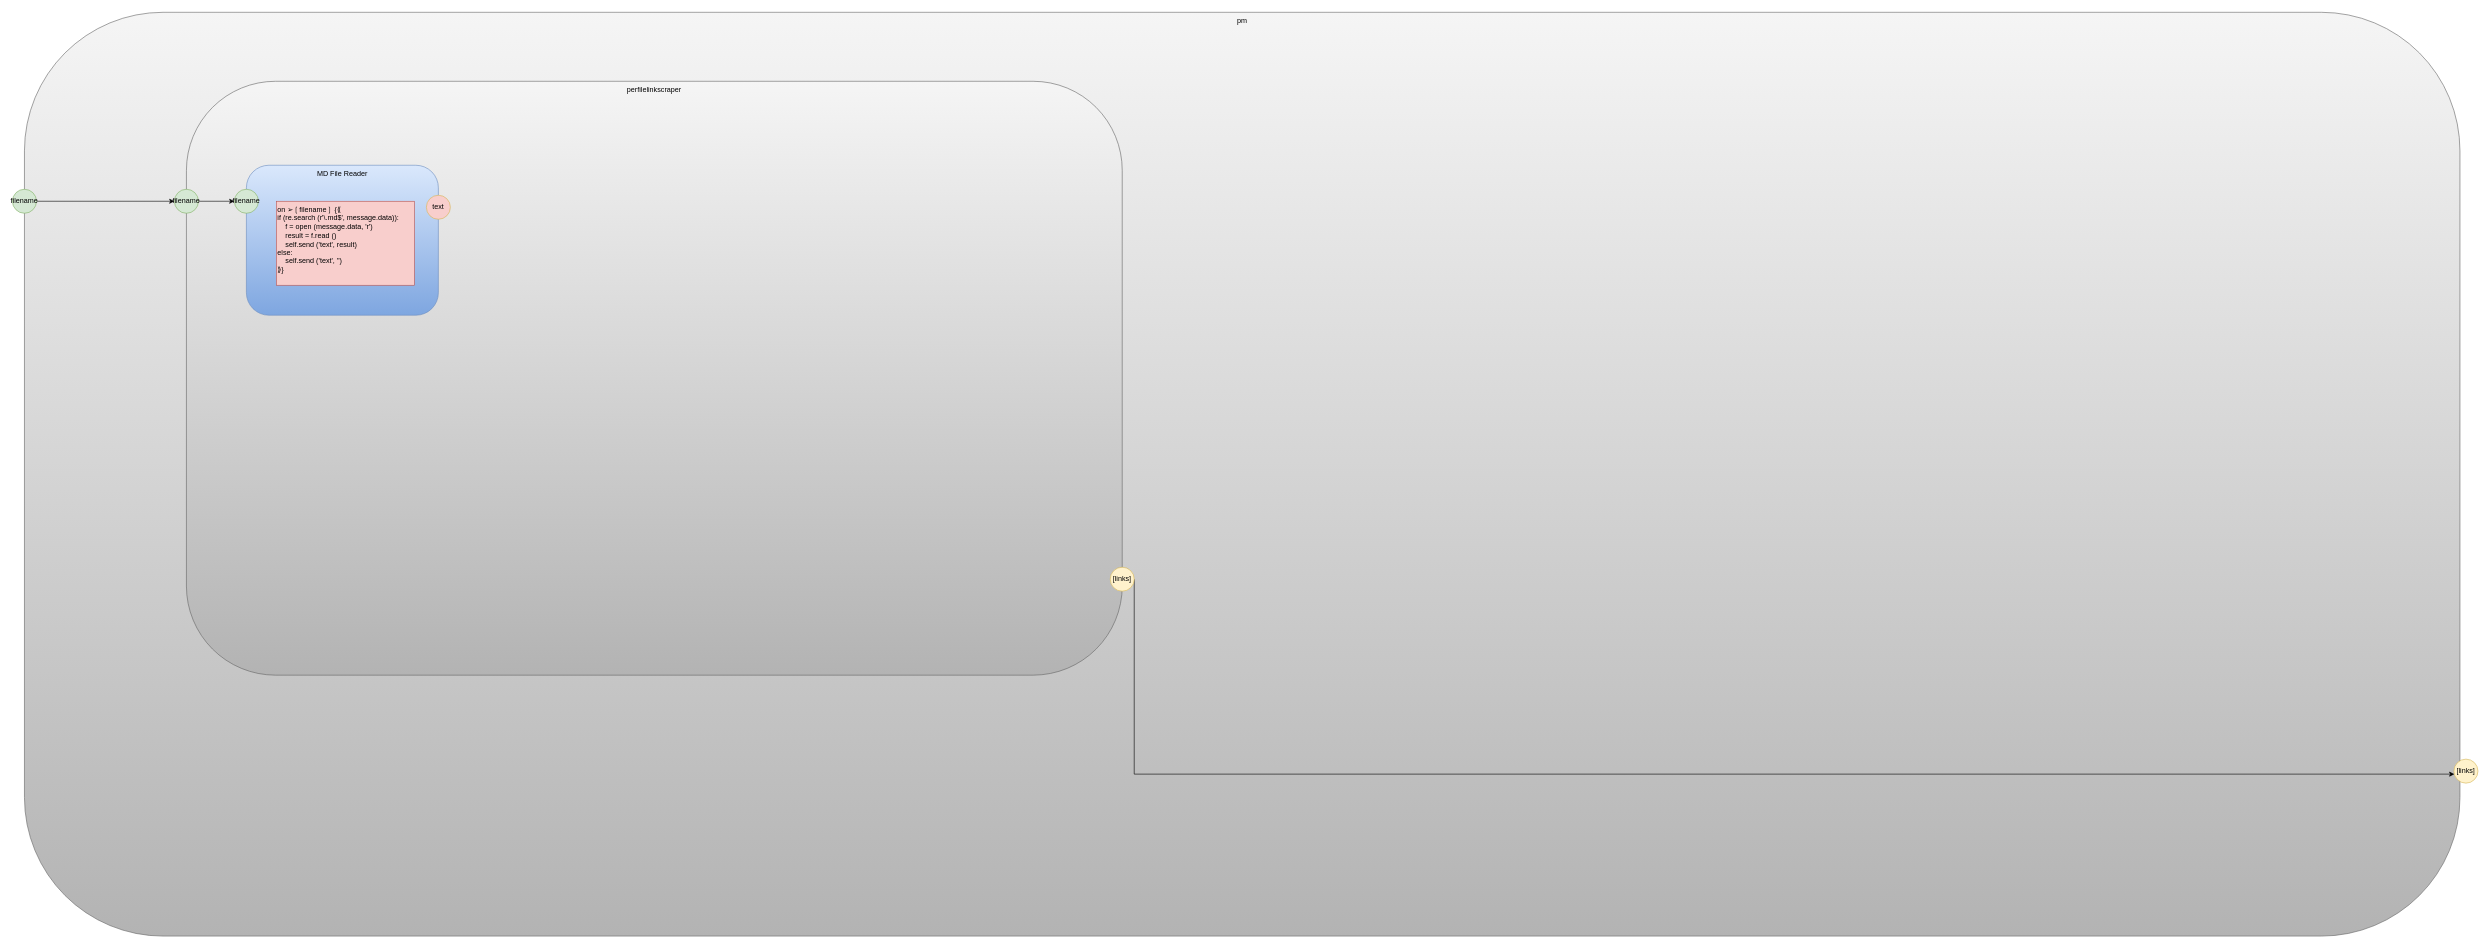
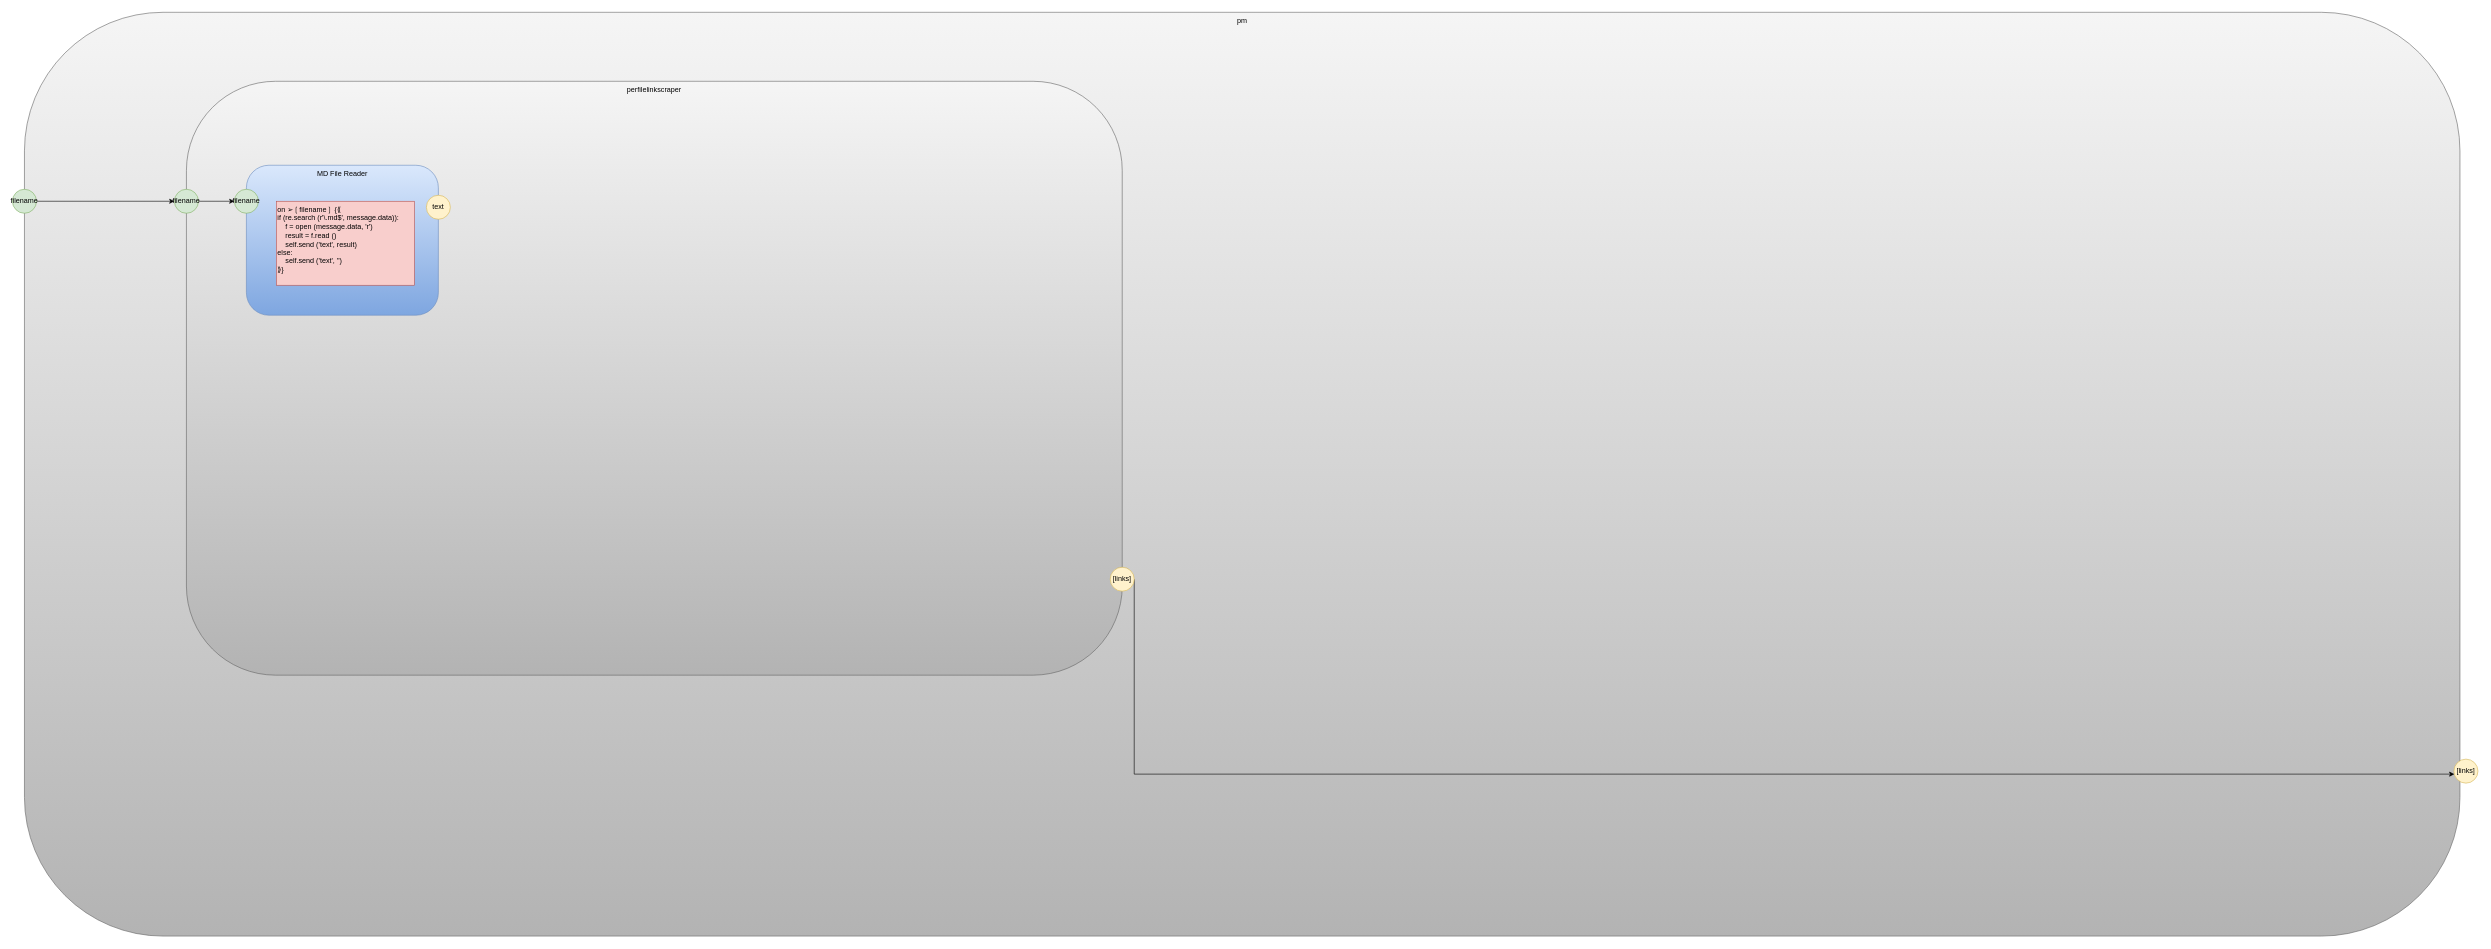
  <mxCell id="0" />
  <mxCell id="1" parent="0" />
  <mxCell id="2" value="pm" style="rounded=1;whiteSpace=wrap;html=1;horizontal=1;verticalAlign=top;fillColor=#f5f5f5;strokeColor=#666666;gradientColor=#b3b3b3;" vertex="1" parent="1"><mxGeometry x="40" y="20" width="4060" height="1540" as="geometry" /></mxCell>
  <mxCell id="3" value="perfilelinkscraper" style="rounded=1;whiteSpace=wrap;html=1;horizontal=1;verticalAlign=top;fillColor=#f5f5f5;strokeColor=#666666;gradientColor=#b3b3b3;" vertex="1" parent="1"><mxGeometry x="310" y="135" width="1560" height="990" as="geometry" /></mxCell>
  <mxCell id="4" value="filename" style="ellipse;whiteSpace=wrap;html=1;aspect=fixed;fillColor=#d5e8d4;strokeColor=#82b366;" vertex="1" parent="1"><mxGeometry x="290" y="315" width="40" height="40" as="geometry" /></mxCell>
  <mxCell id="5" style="edgeStyle=orthogonalEdgeStyle;rounded=0;orthogonalLoop=1;jettySize=auto;html=1;exitX=1;exitY=0.5;exitDx=0;exitDy=0;" edge="1" parent="1" source="6" target="7"><mxGeometry relative="1" as="geometry"><Array as="points"><mxPoint x="1890" y="1290" /></Array></mxGeometry></mxCell>
  <mxCell id="6" value="[links]" style="ellipse;whiteSpace=wrap;html=1;aspect=fixed;fillColor=#fff2cc;strokeColor=#d6b656;" vertex="1" parent="1"><mxGeometry x="1850" y="945" width="40" height="40" as="geometry" /></mxCell>
  <mxCell id="7" value="[links]" style="ellipse;whiteSpace=wrap;html=1;aspect=fixed;fillColor=#fff2cc;strokeColor=#d6b656;" vertex="1" parent="1"><mxGeometry x="4090" y="1265" width="40" height="40" as="geometry" /></mxCell>
  <mxCell id="8" style="edgeStyle=orthogonalEdgeStyle;rounded=0;orthogonalLoop=1;jettySize=auto;html=1;exitX=1;exitY=0.5;exitDx=0;exitDy=0;entryX=0;entryY=0.5;entryDx=0;entryDy=0;" edge="1" parent="1" source="9" target="4"><mxGeometry relative="1" as="geometry" /></mxCell>
  <mxCell id="9" value="filename" style="ellipse;whiteSpace=wrap;html=1;aspect=fixed;fillColor=#d5e8d4;strokeColor=#82b366;" vertex="1" parent="1"><mxGeometry x="20" y="315" width="40" height="40" as="geometry" /></mxCell>
  <mxCell id="10" value="" style="group" vertex="1" connectable="0" parent="1"><mxGeometry x="390" y="275" width="360" height="250" as="geometry" /></mxCell>
  <mxCell id="11" value="MD File Reader" style="rounded=1;whiteSpace=wrap;html=1;horizontal=1;verticalAlign=top;fillColor=#dae8fc;strokeColor=#6c8ebf;gradientColor=#7ea6e0;" vertex="1" parent="10"><mxGeometry x="20" width="320" height="250" as="geometry" /></mxCell>
  <mxCell id="12" value="filename" style="ellipse;whiteSpace=wrap;html=1;aspect=fixed;fillColor=#d5e8d4;strokeColor=#82b366;" vertex="1" parent="10"><mxGeometry y="40" width="40" height="40" as="geometry" /></mxCell>
- <mxCell id="13" value="text" style="ellipse;whiteSpace=wrap;html=1;aspect=fixed;fillColor=#f8cecc;strokeColor=#d6b656;" vertex="1" parent="10"><mxGeometry x="320" y="50" width="40" height="40" as="geometry" /></mxCell>
+ <mxCell id="13" value="text" style="ellipse;whiteSpace=wrap;html=1;aspect=fixed;fillColor=#fff2cc;strokeColor=#d6b656;" vertex="1" parent="10"><mxGeometry x="320" y="50" width="40" height="40" as="geometry" /></mxCell>
  <mxCell id="14" style="edgeStyle=orthogonalEdgeStyle;rounded=0;orthogonalLoop=1;jettySize=auto;html=1;exitX=1;exitY=0.5;exitDx=0;exitDy=0;entryX=0;entryY=0.5;entryDx=0;entryDy=0;" edge="1" parent="10" source="4" target="12"><mxGeometry as="geometry" /></mxCell>
  <mxCell id="15" value="&lt;div&gt;&lt;div&gt;&lt;div&gt;&lt;div&gt;&lt;div&gt;&lt;div&gt;&lt;div&gt;&lt;div&gt;&lt;div&gt;&lt;div&gt;on ➢❲filename❳ {⟪&lt;/div&gt;&lt;div&gt;if (re.search (r'\.md$', message.data)):&lt;/div&gt;&lt;div&gt;&amp;nbsp; &amp;nbsp; f = open (message.data, 'r')&lt;/div&gt;&lt;div&gt;&amp;nbsp; &amp;nbsp; result = f.read ()&lt;/div&gt;&lt;div&gt;&amp;nbsp; &amp;nbsp; self.send ('text', result)&lt;/div&gt;&lt;div&gt;else:&lt;/div&gt;&lt;div&gt;&amp;nbsp; &amp;nbsp; self.send ('text', '')&lt;/div&gt;&lt;div&gt;⟫}&lt;/div&gt;&lt;/div&gt;&lt;/div&gt;&lt;/div&gt;&lt;/div&gt;&lt;/div&gt;&lt;/div&gt;&lt;/div&gt;&lt;/div&gt;&lt;/div&gt;&lt;div&gt;&lt;br&gt;&lt;/div&gt;" style="rounded=0;whiteSpace=wrap;html=1;align=left;verticalAlign=top;fillColor=#f8cecc;strokeColor=#b85450;" vertex="1" parent="10"><mxGeometry x="70" y="60" width="230" height="140" as="geometry" /></mxCell>
